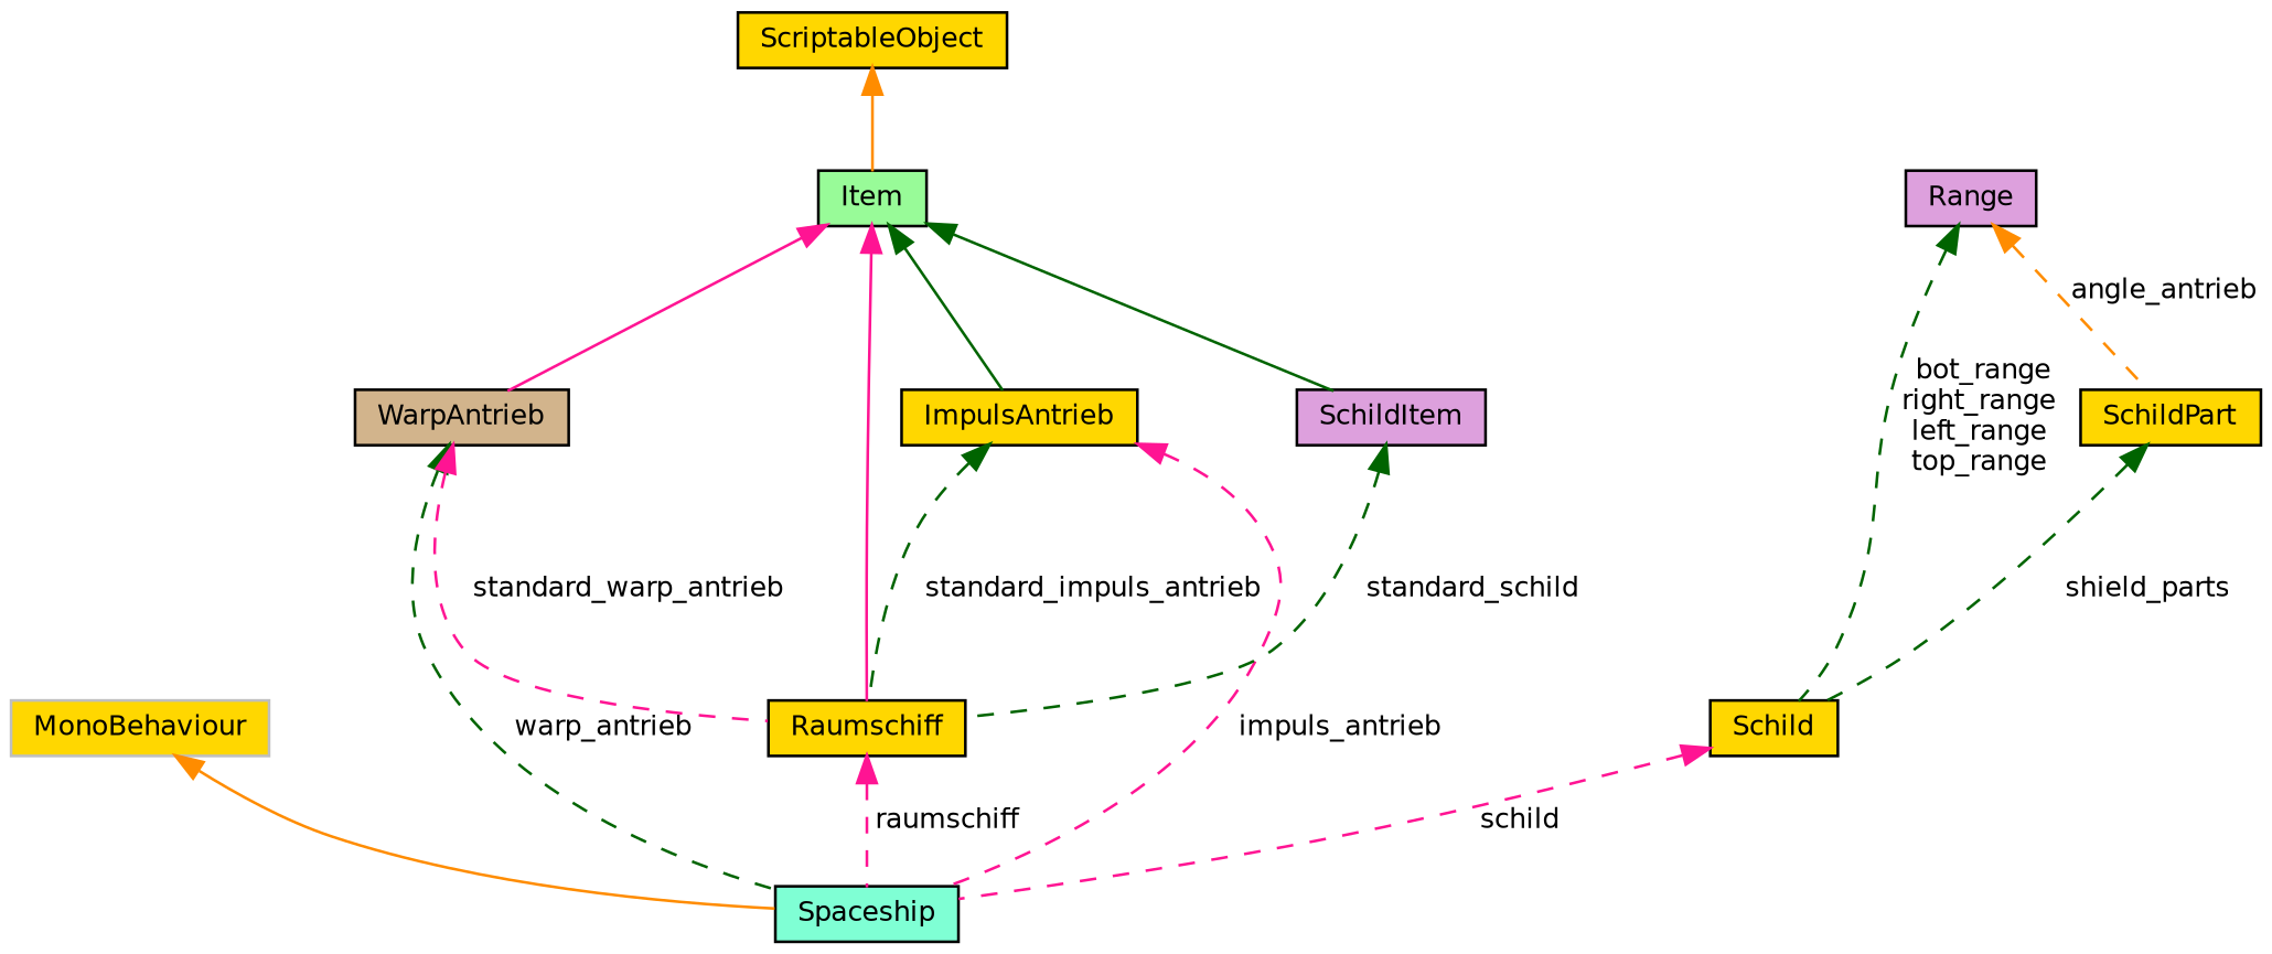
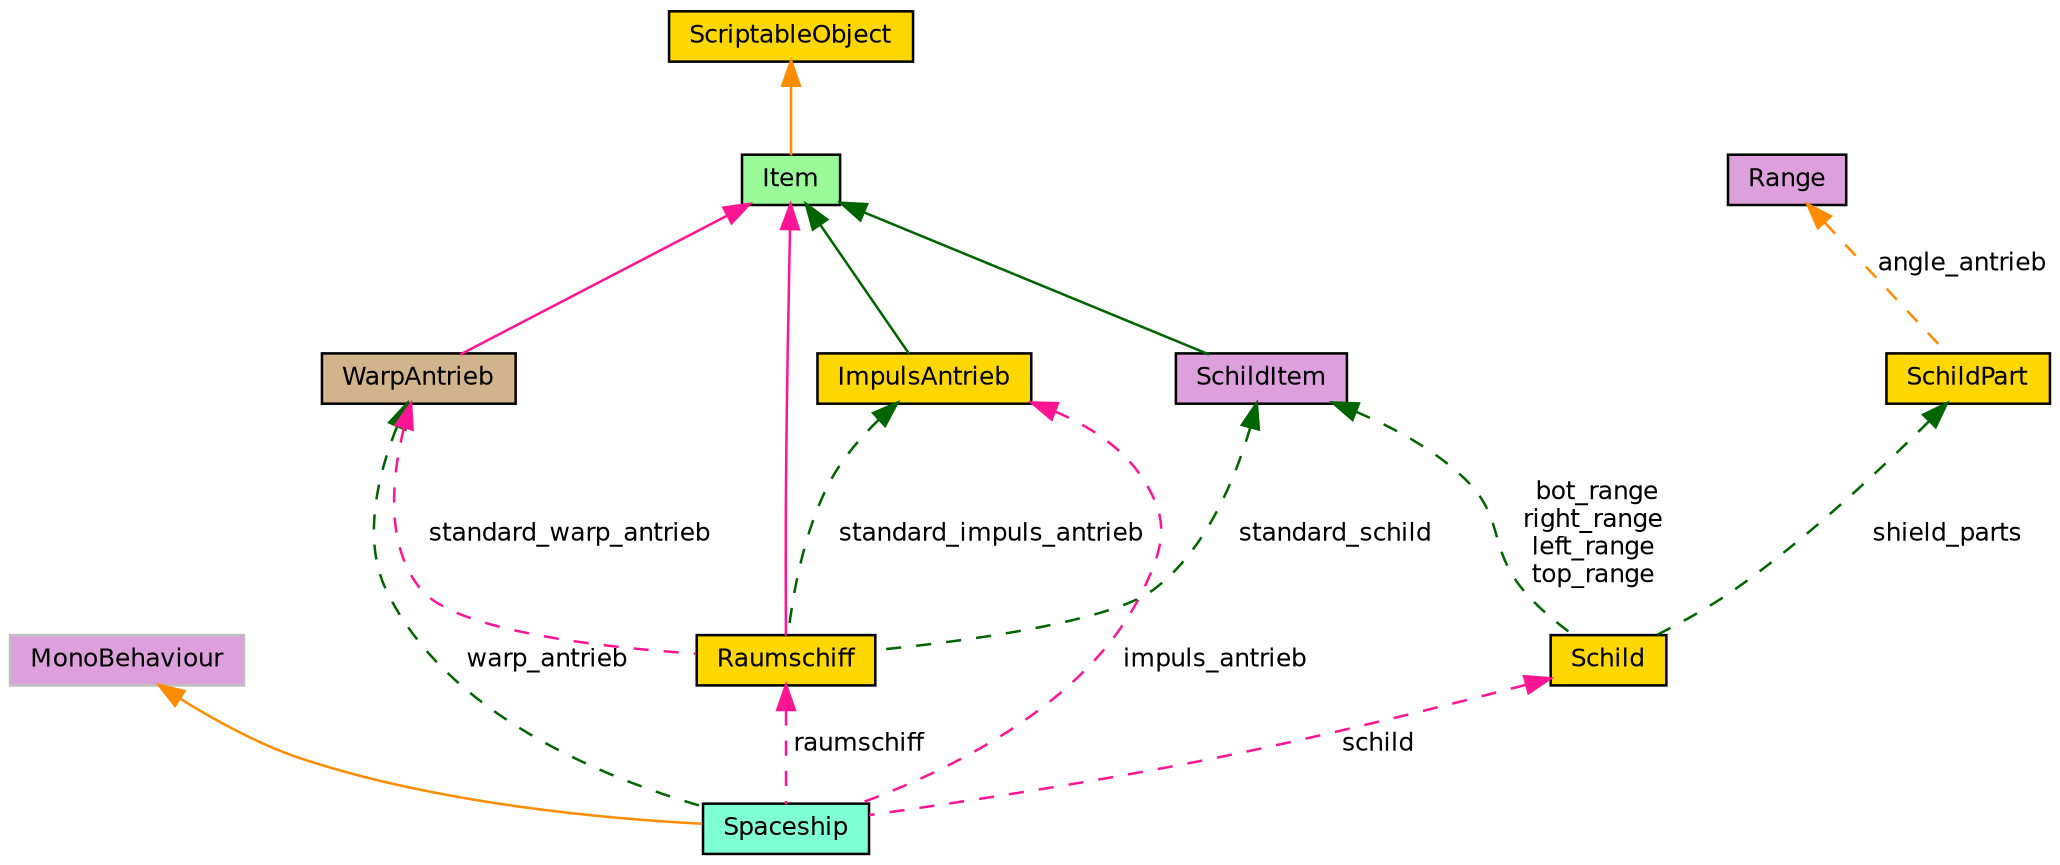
  digraph {
    node [color=black fillcolor=gold fontname=Helvetica fontsize=10 shape=record style=filled]
    edge [color=darkgreen dir=back fontname=Helvetica fontsize=10 labelfontname=Helvetica labelfontsize=10 style=dashed]
    n1 [fillcolor=aquamarine fontcolor=black height=0.2 label=Spaceship width=0.4]
-   n2 [color=grey75 height=0.2 label=MonoBehaviour width=0.4]
+   n2 [color=grey75 fillcolor=plum height=0.2 label=MonoBehaviour width=0.4]
    n3 [height=0.2 label=ImpulsAntrieb width=0.4]
    n4 [height=0.2 label=Raumschiff width=0.4]
    n5 [fillcolor=palegreen height=0.2 label=Item width=0.4]
    n6 [fillcolor=tan height=0.2 label=WarpAntrieb width=0.4]
    n7 [fillcolor=plum height=0.2 label=SchildItem width=0.4]
    n8 [height=0.2 label=ScriptableObject width=0.4]
    n9 [height=0.2 label=Schild width=0.4]
    n10 [fillcolor=plum height=0.2 label=Range width=0.4]
    n11 [height=0.2 label=SchildPart width=0.4]
    n2 -> n1 [color=darkorange style=solid]
    n3 -> n1 [color=deeppink label=" impuls_antrieb"]
    n3 -> n4 [label=" standard_impuls_antrieb"]
    n4 -> n1 [color=deeppink label=" raumschiff"]
    n5 -> n3 [style=solid]
    n5 -> n4 [color=deeppink style=solid]
    n5 -> n6 [color=deeppink style=solid]
    n5 -> n7 [style=solid]
    n6 -> n1 [label=" warp_antrieb"]
    n6 -> n4 [color=deeppink label=" standard_warp_antrieb"]
    n7 -> n4 [label=" standard_schild"]
    n8 -> n5 [color=darkorange style=solid]
    n9 -> n1 [color=deeppink label=" schild"]
-   n10 -> n9 [label=" bot_range\nright_range\nleft_range\ntop_range"]
+   n7 -> n9 [label=" bot_range\nright_range\nleft_range\ntop_range"]
    n10 -> n11 [color=darkorange label=" angle_antrieb"]
    n11 -> n9 [label=" shield_parts"]
  }
